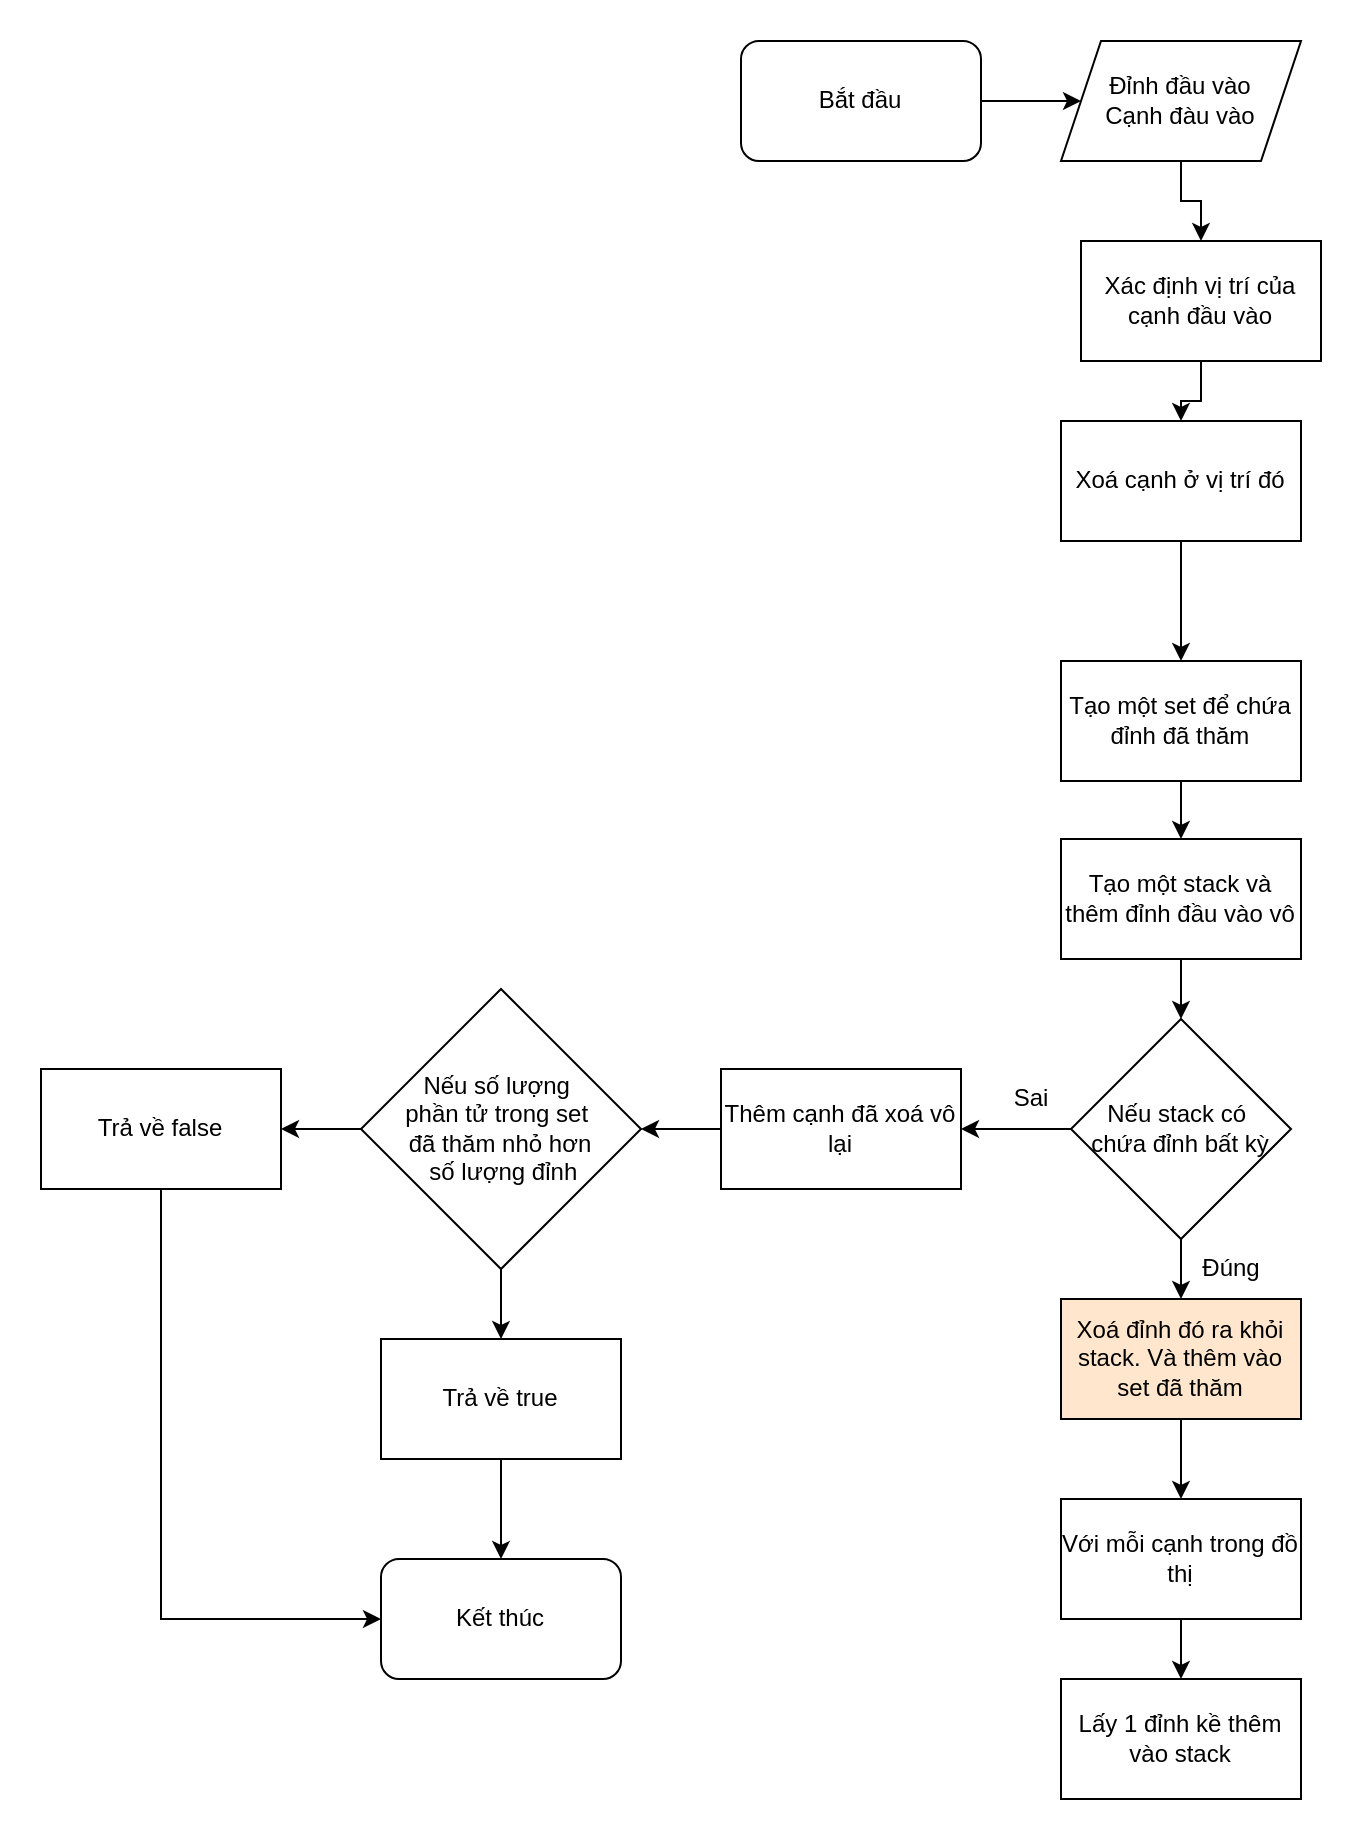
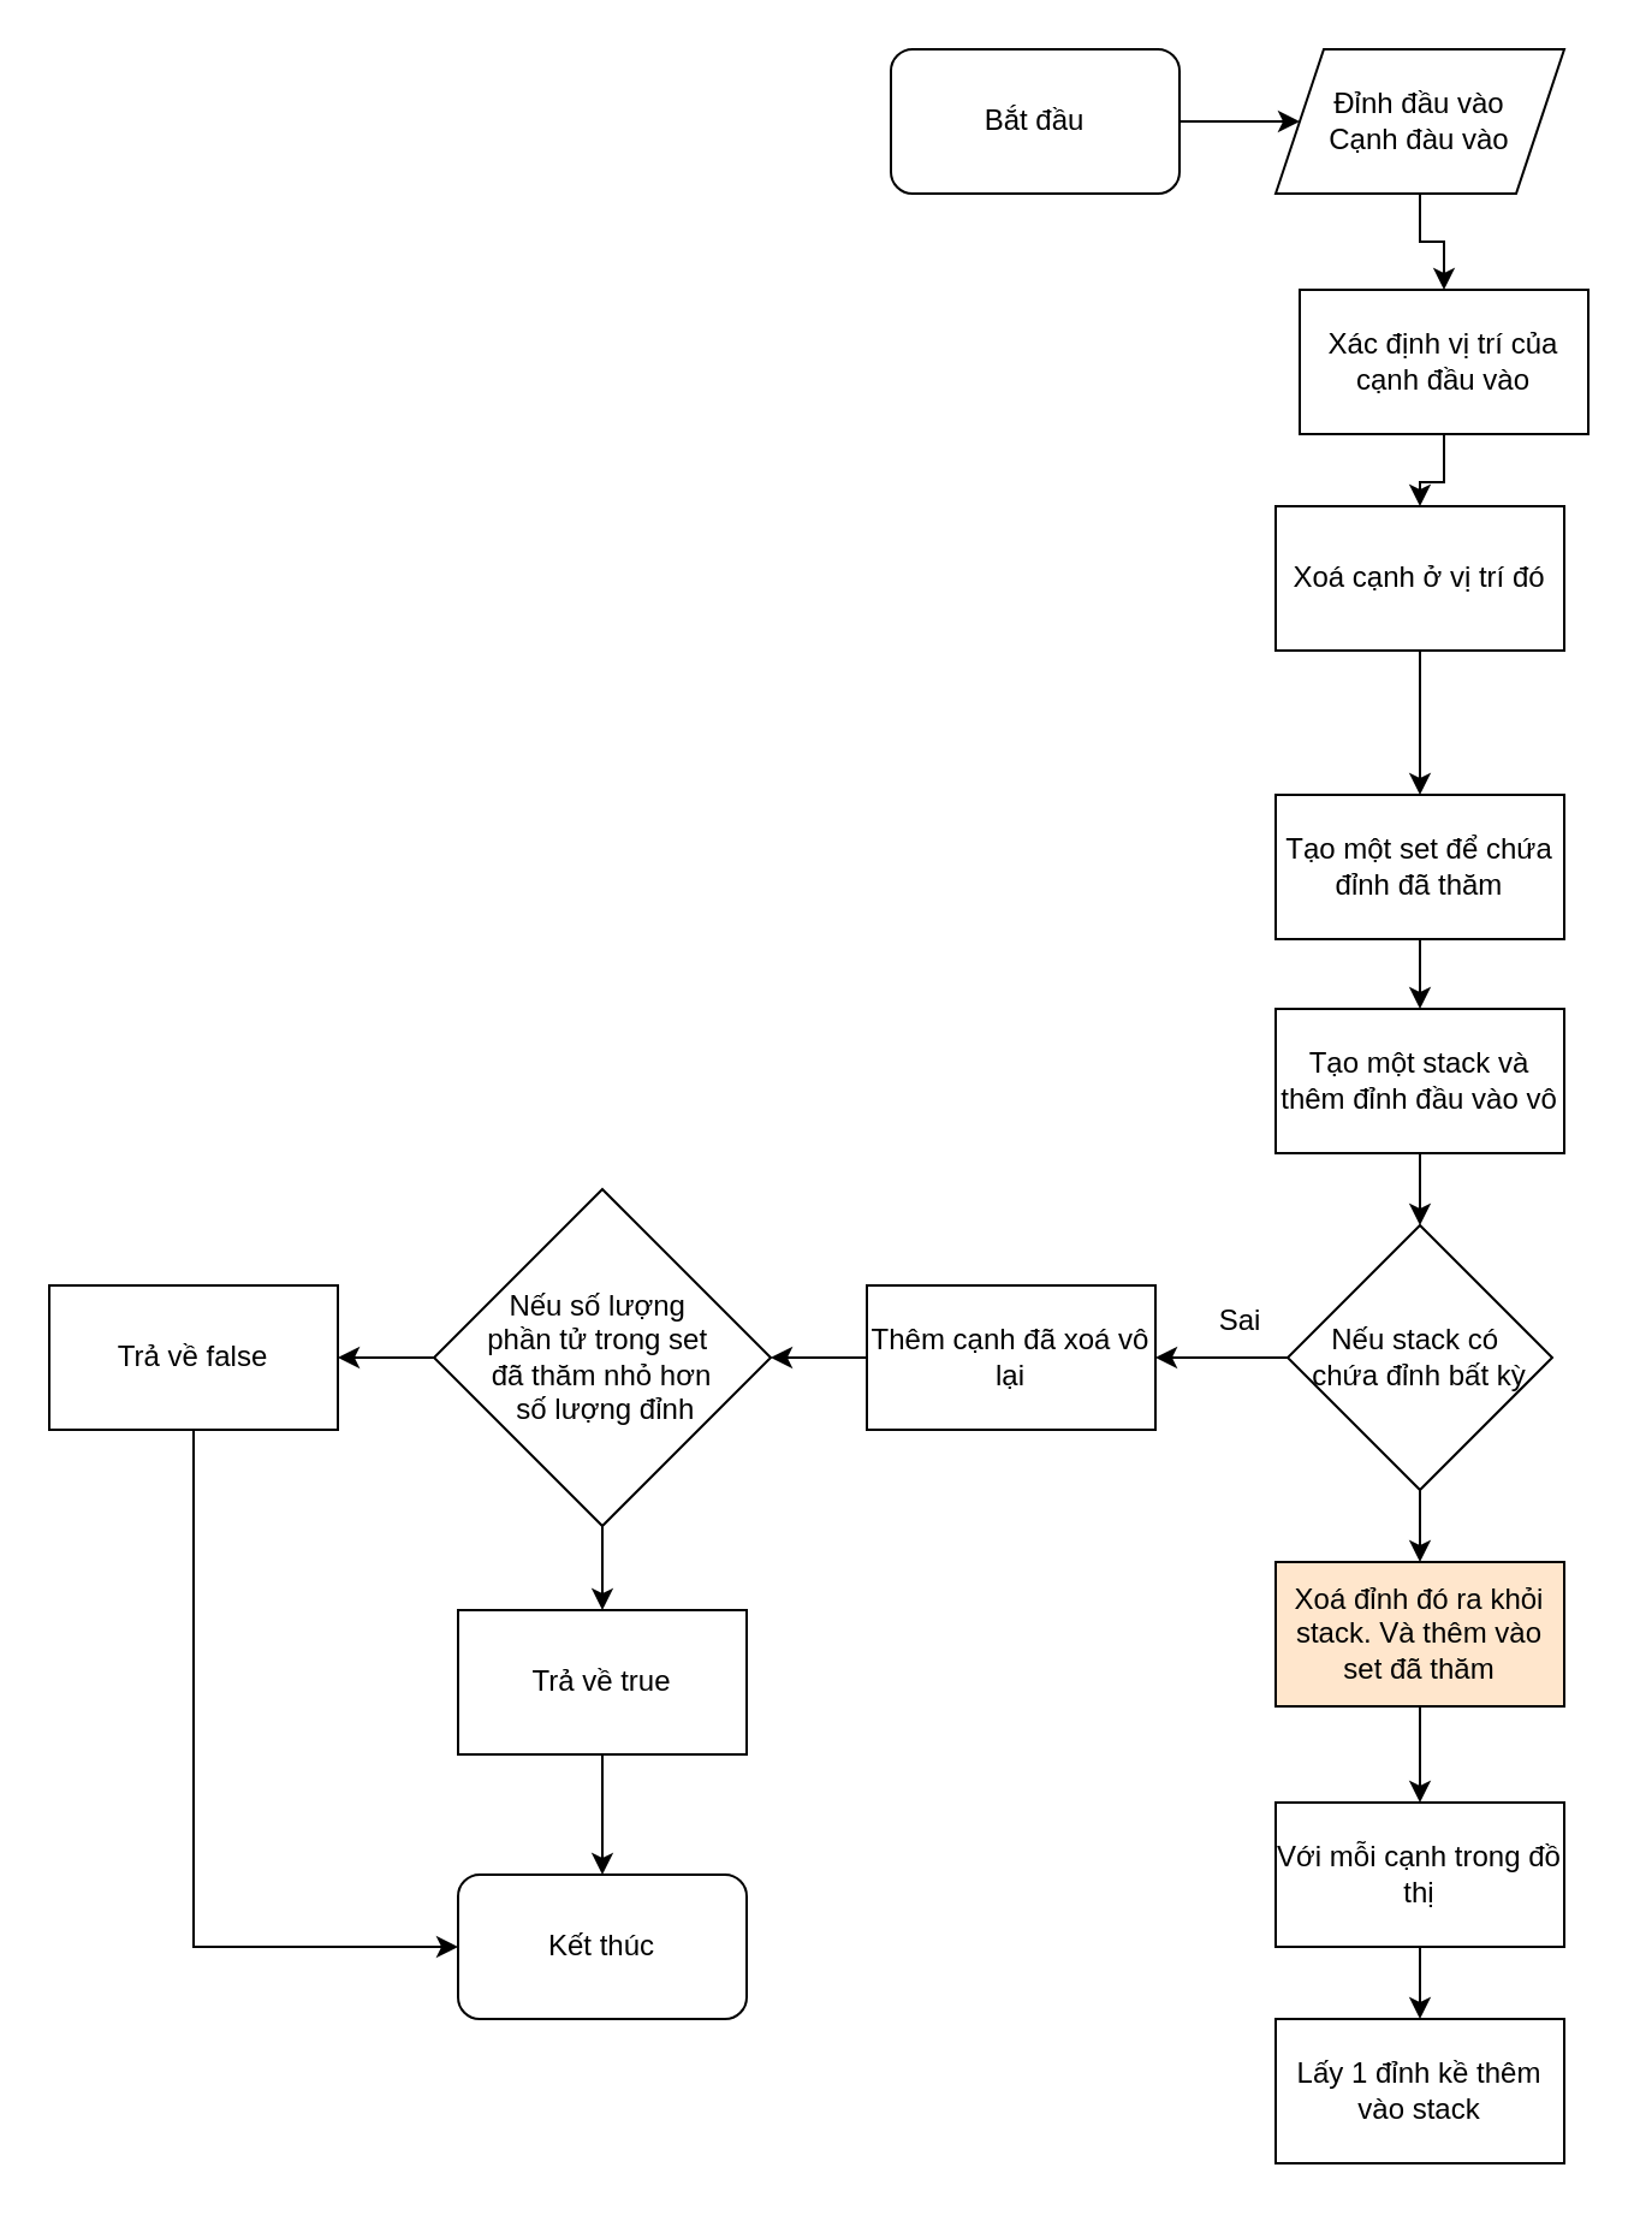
  <mxCell id="0" />
  <mxCell id="1" parent="0" />
  <mxCell id="2" value="" style="edgeStyle=orthogonalEdgeStyle;rounded=0;orthogonalLoop=1;jettySize=auto;html=1;" edge="1" parent="1" source="3" target="18"><mxGeometry relative="1" as="geometry" /></mxCell>
  <mxCell id="3" value="Bắt đầu" style="rounded=1;whiteSpace=wrap;html=1;" parent="1" vertex="1"><mxGeometry x="370" y="20" width="120" height="60" as="geometry" /></mxCell>
  <mxCell id="4" value="" style="edgeStyle=orthogonalEdgeStyle;rounded=0;orthogonalLoop=1;jettySize=auto;html=1;" parent="1" source="5" target="7" edge="1"><mxGeometry relative="1" as="geometry" /></mxCell>
  <mxCell id="5" value="Xác định vị trí của cạnh đầu vào" style="rounded=0;whiteSpace=wrap;html=1;" parent="1" vertex="1"><mxGeometry x="540" y="120" width="120" height="60" as="geometry" /></mxCell>
  <mxCell id="6" style="edgeStyle=orthogonalEdgeStyle;rounded=0;orthogonalLoop=1;jettySize=auto;html=1;exitX=0.5;exitY=1;exitDx=0;exitDy=0;entryX=0.5;entryY=0;entryDx=0;entryDy=0;" edge="1" parent="1" source="7" target="9"><mxGeometry relative="1" as="geometry" /></mxCell>
  <mxCell id="7" value="Xoá cạnh ở vị trí đó" style="rounded=0;whiteSpace=wrap;html=1;" parent="1" vertex="1"><mxGeometry x="530" y="210" width="120" height="60" as="geometry" /></mxCell>
  <mxCell id="8" value="" style="edgeStyle=orthogonalEdgeStyle;rounded=0;orthogonalLoop=1;jettySize=auto;html=1;" edge="1" parent="1" source="9" target="11"><mxGeometry relative="1" as="geometry" /></mxCell>
  <mxCell id="9" value="Tạo một set để chứa đỉnh đã thăm" style="rounded=0;whiteSpace=wrap;html=1;" parent="1" vertex="1"><mxGeometry x="530" y="330" width="120" height="60" as="geometry" /></mxCell>
  <mxCell id="10" value="" style="edgeStyle=orthogonalEdgeStyle;rounded=0;orthogonalLoop=1;jettySize=auto;html=1;" parent="1" source="11" target="14" edge="1"><mxGeometry relative="1" as="geometry" /></mxCell>
  <mxCell id="11" value="Tạo một stack và thêm đỉnh đầu vào vô" style="rounded=0;whiteSpace=wrap;html=1;" parent="1" vertex="1"><mxGeometry x="530" y="419" width="120" height="60" as="geometry" /></mxCell>
  <mxCell id="12" value="" style="edgeStyle=orthogonalEdgeStyle;rounded=0;orthogonalLoop=1;jettySize=auto;html=1;" parent="1" source="14" target="16" edge="1"><mxGeometry relative="1" as="geometry" /></mxCell>
  <mxCell id="13" style="edgeStyle=orthogonalEdgeStyle;rounded=0;orthogonalLoop=1;jettySize=auto;html=1;exitX=0;exitY=0.5;exitDx=0;exitDy=0;entryX=1;entryY=0.5;entryDx=0;entryDy=0;" edge="1" parent="1" source="14" target="22"><mxGeometry relative="1" as="geometry" /></mxCell>
  <mxCell id="14" value="Nếu stack có&amp;nbsp;&lt;div&gt;chứa đỉnh bất kỳ&lt;/div&gt;" style="rhombus;whiteSpace=wrap;html=1;" parent="1" vertex="1"><mxGeometry x="535" y="509" width="110" height="110" as="geometry" /></mxCell>
  <mxCell id="15" value="" style="edgeStyle=orthogonalEdgeStyle;rounded=0;orthogonalLoop=1;jettySize=auto;html=1;" parent="1" source="16" target="20" edge="1"><mxGeometry relative="1" as="geometry" /></mxCell>
  <mxCell id="16" value="Xoá đỉnh đó ra khỏi stack. Và thêm vào set đã thăm" style="rounded=0;whiteSpace=wrap;html=1;fillColor=#ffe6cc;" parent="1" vertex="1"><mxGeometry x="530" y="649" width="120" height="60" as="geometry" /></mxCell>
  <mxCell id="17" value="" style="edgeStyle=orthogonalEdgeStyle;rounded=0;orthogonalLoop=1;jettySize=auto;html=1;" edge="1" parent="1" source="18" target="5"><mxGeometry relative="1" as="geometry" /></mxCell>
  <mxCell id="18" value="Đỉnh đầu vào&lt;div&gt;Cạnh đàu vào&lt;/div&gt;" style="shape=parallelogram;perimeter=parallelogramPerimeter;whiteSpace=wrap;html=1;fixedSize=1;" parent="1" vertex="1"><mxGeometry x="530" y="20" width="120" height="60" as="geometry" /></mxCell>
  <mxCell id="19" value="" style="edgeStyle=orthogonalEdgeStyle;rounded=0;orthogonalLoop=1;jettySize=auto;html=1;" edge="1" parent="1" source="20" target="23"><mxGeometry relative="1" as="geometry" /></mxCell>
  <mxCell id="20" value="Với mỗi cạnh trong đồ thị" style="rounded=0;whiteSpace=wrap;html=1;" parent="1" vertex="1"><mxGeometry x="530" y="749" width="120" height="60" as="geometry" /></mxCell>
  <mxCell id="21" style="edgeStyle=orthogonalEdgeStyle;rounded=0;orthogonalLoop=1;jettySize=auto;html=1;exitX=0;exitY=0.5;exitDx=0;exitDy=0;entryX=1;entryY=0.5;entryDx=0;entryDy=0;" edge="1" parent="1" source="22" target="28"><mxGeometry relative="1" as="geometry" /></mxCell>
  <mxCell id="22" value="Thêm cạnh đã xoá vô lại" style="rounded=0;whiteSpace=wrap;html=1;" parent="1" vertex="1"><mxGeometry x="360" y="534" width="120" height="60" as="geometry" /></mxCell>
  <mxCell id="23" value="Lấy 1 đỉnh kề thêm vào stack" style="rounded=0;whiteSpace=wrap;html=1;" vertex="1" parent="1"><mxGeometry x="530" y="839" width="120" height="60" as="geometry" /></mxCell>
- <mxCell id="24" value="Đúng" style="text;html=1;align=center;verticalAlign=middle;resizable=0;points=[];autosize=1;strokeColor=none;fillColor=none;" vertex="1" parent="1"><mxGeometry x="590" y="619" width="50" height="30" as="geometry" /></mxCell>
  <mxCell id="25" value="Sai" style="text;html=1;align=center;verticalAlign=middle;resizable=0;points=[];autosize=1;strokeColor=none;fillColor=none;" vertex="1" parent="1"><mxGeometry x="495" y="534" width="40" height="30" as="geometry" /></mxCell>
  <mxCell id="26" style="edgeStyle=orthogonalEdgeStyle;rounded=0;orthogonalLoop=1;jettySize=auto;html=1;exitX=0;exitY=0.5;exitDx=0;exitDy=0;entryX=1;entryY=0.5;entryDx=0;entryDy=0;" edge="1" parent="1" source="28" target="33"><mxGeometry relative="1" as="geometry" /></mxCell>
  <mxCell id="27" style="edgeStyle=orthogonalEdgeStyle;rounded=0;orthogonalLoop=1;jettySize=auto;html=1;exitX=0.5;exitY=1;exitDx=0;exitDy=0;entryX=0.5;entryY=0;entryDx=0;entryDy=0;" edge="1" parent="1" source="28" target="31"><mxGeometry relative="1" as="geometry" /></mxCell>
  <mxCell id="28" value="Nếu số lượng&amp;nbsp;&lt;div&gt;phần tử trong set&amp;nbsp;&lt;/div&gt;&lt;div&gt;đã thăm nhỏ hơn&lt;/div&gt;&lt;div&gt;&amp;nbsp;số lượng đỉnh&lt;/div&gt;" style="rhombus;whiteSpace=wrap;html=1;" vertex="1" parent="1"><mxGeometry x="180" y="494" width="140" height="140" as="geometry" /></mxCell>
  <mxCell id="29" value="Kết thúc" style="rounded=1;whiteSpace=wrap;html=1;" vertex="1" parent="1"><mxGeometry x="190" y="779" width="120" height="60" as="geometry" /></mxCell>
  <mxCell id="30" style="edgeStyle=orthogonalEdgeStyle;rounded=0;orthogonalLoop=1;jettySize=auto;html=1;exitX=0.5;exitY=1;exitDx=0;exitDy=0;entryX=0.5;entryY=0;entryDx=0;entryDy=0;" edge="1" parent="1" source="31" target="29"><mxGeometry relative="1" as="geometry" /></mxCell>
  <mxCell id="31" value="Trả về true" style="rounded=0;whiteSpace=wrap;html=1;" vertex="1" parent="1"><mxGeometry x="190" y="669" width="120" height="60" as="geometry" /></mxCell>
  <mxCell id="32" style="edgeStyle=orthogonalEdgeStyle;rounded=0;orthogonalLoop=1;jettySize=auto;html=1;exitX=0.5;exitY=1;exitDx=0;exitDy=0;entryX=0;entryY=0.5;entryDx=0;entryDy=0;" edge="1" parent="1" source="33" target="29"><mxGeometry relative="1" as="geometry" /></mxCell>
  <mxCell id="33" value="Trả về false" style="rounded=0;whiteSpace=wrap;html=1;" vertex="1" parent="1"><mxGeometry x="20" y="534" width="120" height="60" as="geometry" /></mxCell>
